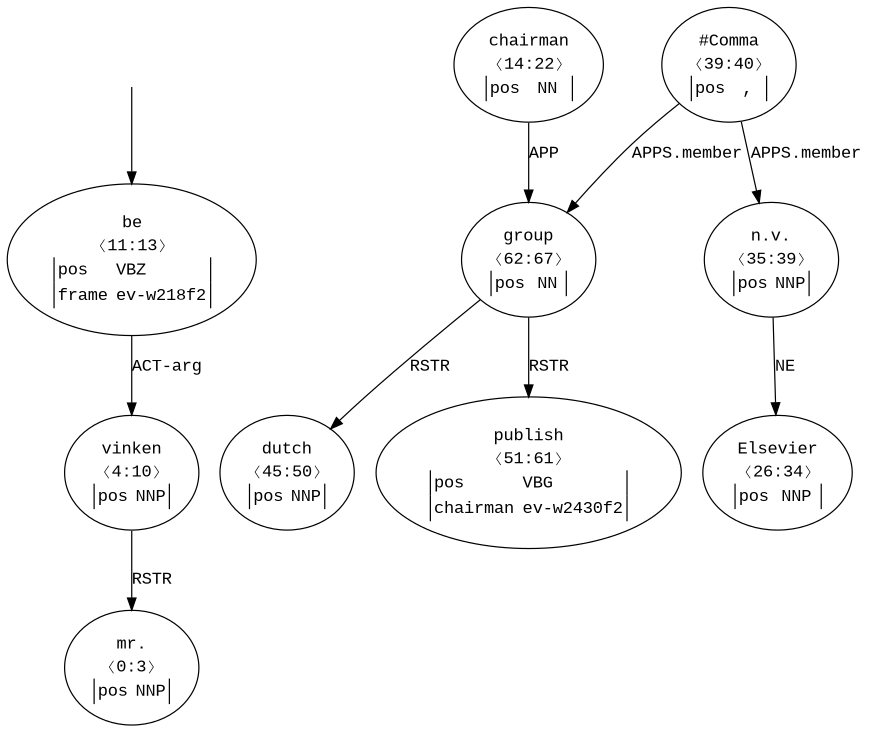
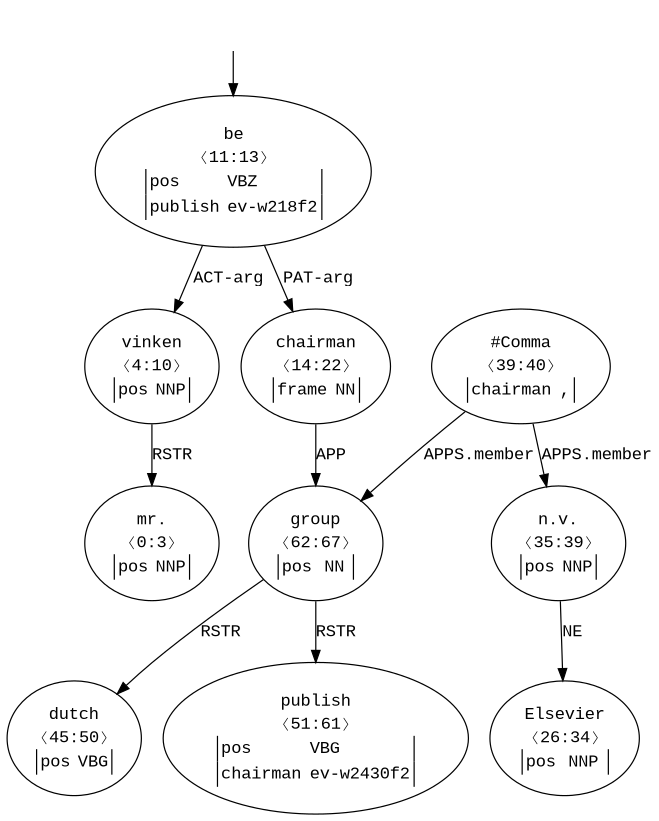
  digraph {
    fontname="Liberation Mono"
    node [fontname="Liberation Mono"]
    edge [fontname="Liberation Mono"]
    top [style=invis]
-   n2 [label=<<table align="center" border="0" cellspacing="0"><tr><td colspan="2">be</td></tr><tr><td colspan="2">〈11:13〉</td></tr><tr><td sides="l" border="1" align="left">pos</td><td sides="r" border="1" align="left">VBZ</td></tr><tr><td sides="l" border="1" align="left">frame</td><td sides="r" border="1" align="left">ev-w218f2</td></tr></table>>]
+   n2 [label=<<table align="center" border="0" cellspacing="0"><tr><td colspan="2">be</td></tr><tr><td colspan="2">〈11:13〉</td></tr><tr><td sides="l" border="1" align="left">pos</td><td sides="r" border="1" align="left">VBZ</td></tr><tr><td sides="l" border="1" align="left">publish</td><td sides="r" border="1" align="left">ev-w218f2</td></tr></table>>]
    n3 [label=<<table align="center" border="0" cellspacing="0"><tr><td colspan="2">vinken</td></tr><tr><td colspan="2">〈4:10〉</td></tr><tr><td sides="l" border="1" align="left">pos</td><td sides="r" border="1" align="left">NNP</td></tr></table>>]
-   n4 [label=<<table align="center" border="0" cellspacing="0"><tr><td colspan="2">chairman</td></tr><tr><td colspan="2">〈14:22〉</td></tr><tr><td sides="l" border="1" align="left">pos</td><td sides="r" border="1" align="left">NN</td></tr></table>>]
+   n4 [label=<<table align="center" border="0" cellspacing="0"><tr><td colspan="2">chairman</td></tr><tr><td colspan="2">〈14:22〉</td></tr><tr><td sides="l" border="1" align="left">frame</td><td sides="r" border="1" align="left">NN</td></tr></table>>]
    n5 [label=<<table align="center" border="0" cellspacing="0"><tr><td colspan="2">mr.</td></tr><tr><td colspan="2">〈0:3〉</td></tr><tr><td sides="l" border="1" align="left">pos</td><td sides="r" border="1" align="left">NNP</td></tr></table>>]
    n6 [label=<<table align="center" border="0" cellspacing="0"><tr><td colspan="2">group</td></tr><tr><td colspan="2">〈62:67〉</td></tr><tr><td sides="l" border="1" align="left">pos</td><td sides="r" border="1" align="left">NN</td></tr></table>>]
    n7 [label=<<table align="center" border="0" cellspacing="0"><tr><td colspan="2">n.v.</td></tr><tr><td colspan="2">〈35:39〉</td></tr><tr><td sides="l" border="1" align="left">pos</td><td sides="r" border="1" align="left">NNP</td></tr></table>>]
    n8 [label=<<table align="center" border="0" cellspacing="0"><tr><td colspan="2">Elsevier</td></tr><tr><td colspan="2">〈26:34〉</td></tr><tr><td sides="l" border="1" align="left">pos</td><td sides="r" border="1" align="left">NNP</td></tr></table>>]
-   n9 [label=<<table align="center" border="0" cellspacing="0"><tr><td colspan="2">dutch</td></tr><tr><td colspan="2">〈45:50〉</td></tr><tr><td sides="l" border="1" align="left">pos</td><td sides="r" border="1" align="left">NNP</td></tr></table>>]
+   n9 [label=<<table align="center" border="0" cellspacing="0"><tr><td colspan="2">dutch</td></tr><tr><td colspan="2">〈45:50〉</td></tr><tr><td sides="l" border="1" align="left">pos</td><td sides="r" border="1" align="left">VBG</td></tr></table>>]
    n10 [label=<<table align="center" border="0" cellspacing="0"><tr><td colspan="2">publish</td></tr><tr><td colspan="2">〈51:61〉</td></tr><tr><td sides="l" border="1" align="left">pos</td><td sides="r" border="1" align="left">VBG</td></tr><tr><td sides="l" border="1" align="left">chairman</td><td sides="r" border="1" align="left">ev-w2430f2</td></tr></table>>]
-   n11 [label=<<table align="center" border="0" cellspacing="0"><tr><td colspan="2">#Comma</td></tr><tr><td colspan="2">〈39:40〉</td></tr><tr><td sides="l" border="1" align="left">pos</td><td sides="r" border="1" align="left">,</td></tr></table>>]
+   n11 [label=<<table align="center" border="0" cellspacing="0"><tr><td colspan="2">#Comma</td></tr><tr><td colspan="2">〈39:40〉</td></tr><tr><td sides="l" border="1" align="left">chairman</td><td sides="r" border="1" align="left">,</td></tr></table>>]
    top -> n2
    n2 -> n3 [label="ACT-arg"]
+   n2 -> n4 [label="PAT-arg"]
    n3 -> n5 [label=RSTR]
    n4 -> n6 [label=APP]
    n6 -> n9 [label=RSTR]
    n6 -> n10 [label=RSTR]
    n7 -> n8 [label=NE]
    n11 -> n6 [label="APPS.member"]
    n11 -> n7 [label="APPS.member"]
  }
